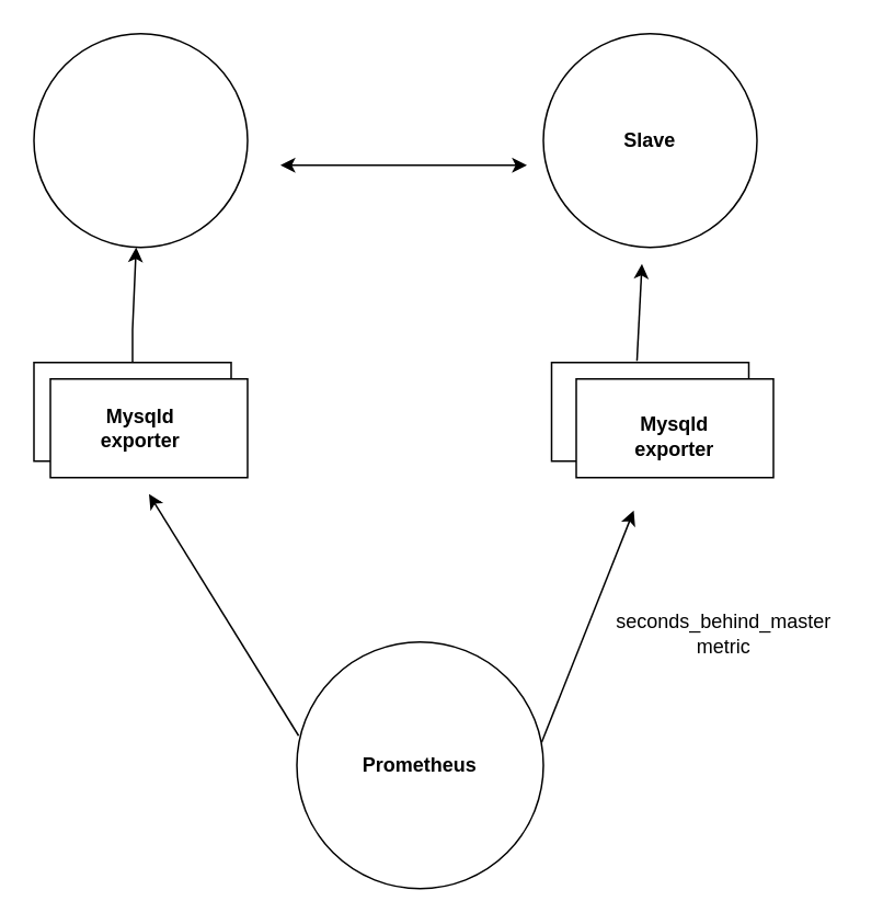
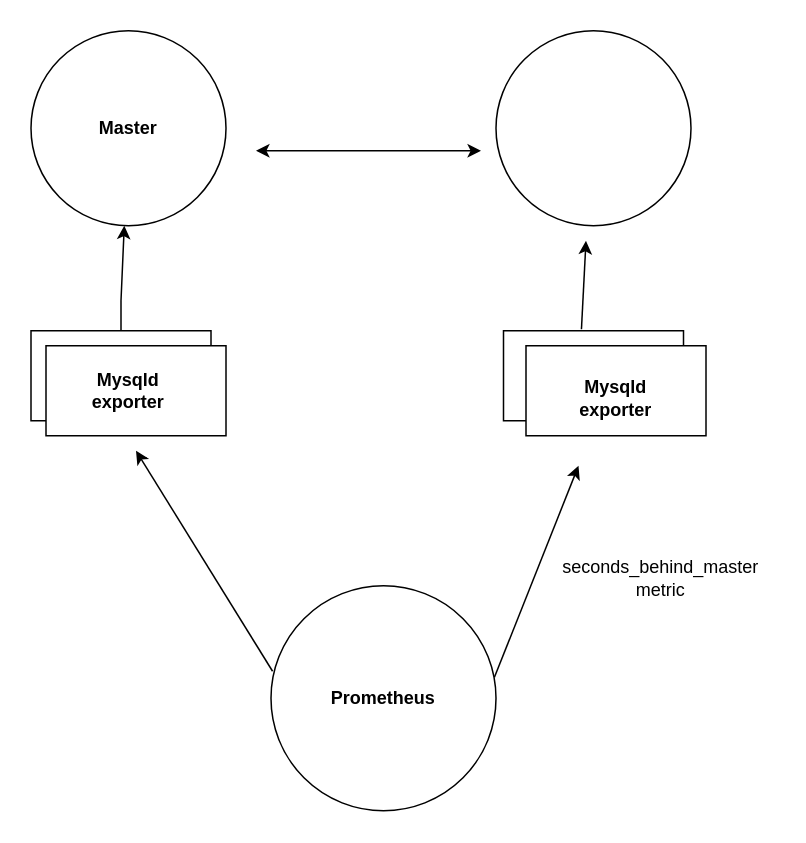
  <mxCell id="0" />
  <mxCell id="1" parent="0" />
  <mxCell id="2" value="" style="ellipse;whiteSpace=wrap;html=1;aspect=fixed;" vertex="1" parent="1"><mxGeometry x="20" y="20" width="130" height="130" as="geometry" /></mxCell>
  <mxCell id="3" value="" style="rounded=0;whiteSpace=wrap;html=1;" vertex="1" parent="1"><mxGeometry x="20" y="220" width="120" height="60" as="geometry" /></mxCell>
  <mxCell id="4" value="" style="rounded=0;whiteSpace=wrap;html=1;" vertex="1" parent="1"><mxGeometry x="30" y="230" width="120" height="60" as="geometry" /></mxCell>
  <mxCell id="5" value="" style="ellipse;whiteSpace=wrap;html=1;aspect=fixed;" vertex="1" parent="1"><mxGeometry x="330" y="20" width="130" height="130" as="geometry" /></mxCell>
  <mxCell id="6" value="" style="rounded=0;whiteSpace=wrap;html=1;" vertex="1" parent="1"><mxGeometry x="335" y="220" width="120" height="60" as="geometry" /></mxCell>
  <mxCell id="7" value="" style="rounded=0;whiteSpace=wrap;html=1;" vertex="1" parent="1"><mxGeometry x="350" y="230" width="120" height="60" as="geometry" /></mxCell>
  <mxCell id="8" value="" style="endArrow=classic;html=1;rounded=0;exitX=0.5;exitY=0;exitDx=0;exitDy=0;" edge="1" parent="1" source="3" target="2"><mxGeometry width="50" height="50" relative="1" as="geometry"><mxPoint x="70" y="240" as="sourcePoint" /><mxPoint x="250" y="230" as="targetPoint" /><Array as="points"><mxPoint x="80" y="200" /></Array></mxGeometry></mxCell>
  <mxCell id="9" value="" style="endArrow=classic;html=1;rounded=0;exitX=0.433;exitY=-0.017;exitDx=0;exitDy=0;exitPerimeter=0;" edge="1" parent="1" source="6"><mxGeometry width="50" height="50" relative="1" as="geometry"><mxPoint x="290" y="210" as="sourcePoint" /><mxPoint x="390" y="160" as="targetPoint" /></mxGeometry></mxCell>
  <mxCell id="10" value="&lt;b&gt;Mysqld exporter&lt;/b&gt;" style="text;html=1;strokeColor=none;fillColor=none;align=center;verticalAlign=middle;whiteSpace=wrap;rounded=0;" vertex="1" parent="1"><mxGeometry x="55" y="245" width="60" height="30" as="geometry" /></mxCell>
  <mxCell id="11" value="&lt;b&gt;Mysqld exporter&lt;/b&gt;" style="text;html=1;strokeColor=none;fillColor=none;align=center;verticalAlign=middle;whiteSpace=wrap;rounded=0;" vertex="1" parent="1"><mxGeometry x="380" y="250" width="60" height="30" as="geometry" /></mxCell>
- <mxCell id="12" value="&lt;b&gt;Slave&lt;/b&gt;" style="text;html=1;strokeColor=none;fillColor=none;align=center;verticalAlign=middle;whiteSpace=wrap;rounded=0;" vertex="1" parent="1"><mxGeometry x="365" y="70" width="60" height="30" as="geometry" /></mxCell>
+ <mxCell id="13" value="&lt;b&gt;Master&lt;/b&gt;" style="text;html=1;strokeColor=none;fillColor=none;align=center;verticalAlign=middle;whiteSpace=wrap;rounded=0;" vertex="1" parent="1"><mxGeometry x="55" y="70" width="60" height="30" as="geometry" /></mxCell>
  <mxCell id="14" value="" style="endArrow=classic;startArrow=classic;html=1;rounded=0;" edge="1" parent="1"><mxGeometry width="50" height="50" relative="1" as="geometry"><mxPoint x="170" y="100" as="sourcePoint" /><mxPoint x="320" y="100" as="targetPoint" /></mxGeometry></mxCell>
  <mxCell id="15" value="" style="ellipse;whiteSpace=wrap;html=1;aspect=fixed;" vertex="1" parent="1"><mxGeometry x="180" y="390" width="150" height="150" as="geometry" /></mxCell>
  <mxCell id="16" value="&lt;b&gt;Prometheus&lt;/b&gt;" style="text;html=1;strokeColor=none;fillColor=none;align=center;verticalAlign=middle;whiteSpace=wrap;rounded=0;" vertex="1" parent="1"><mxGeometry x="225" y="450" width="60" height="30" as="geometry" /></mxCell>
  <mxCell id="17" value="" style="endArrow=classic;html=1;rounded=0;exitX=0.993;exitY=0.407;exitDx=0;exitDy=0;exitPerimeter=0;" edge="1" parent="1" source="15"><mxGeometry width="50" height="50" relative="1" as="geometry"><mxPoint x="335" y="360" as="sourcePoint" /><mxPoint x="385" y="310" as="targetPoint" /></mxGeometry></mxCell>
  <mxCell id="18" value="" style="endArrow=classic;html=1;rounded=0;exitX=0.007;exitY=0.38;exitDx=0;exitDy=0;exitPerimeter=0;" edge="1" parent="1" source="15"><mxGeometry width="50" height="50" relative="1" as="geometry"><mxPoint x="140" y="410" as="sourcePoint" /><mxPoint x="90" y="300" as="targetPoint" /></mxGeometry></mxCell>
  <mxCell id="19" value="seconds_behind_master metric" style="text;html=1;strokeColor=none;fillColor=none;align=center;verticalAlign=middle;whiteSpace=wrap;rounded=0;" vertex="1" parent="1"><mxGeometry x="365" y="370" width="150" height="30" as="geometry" /></mxCell>
